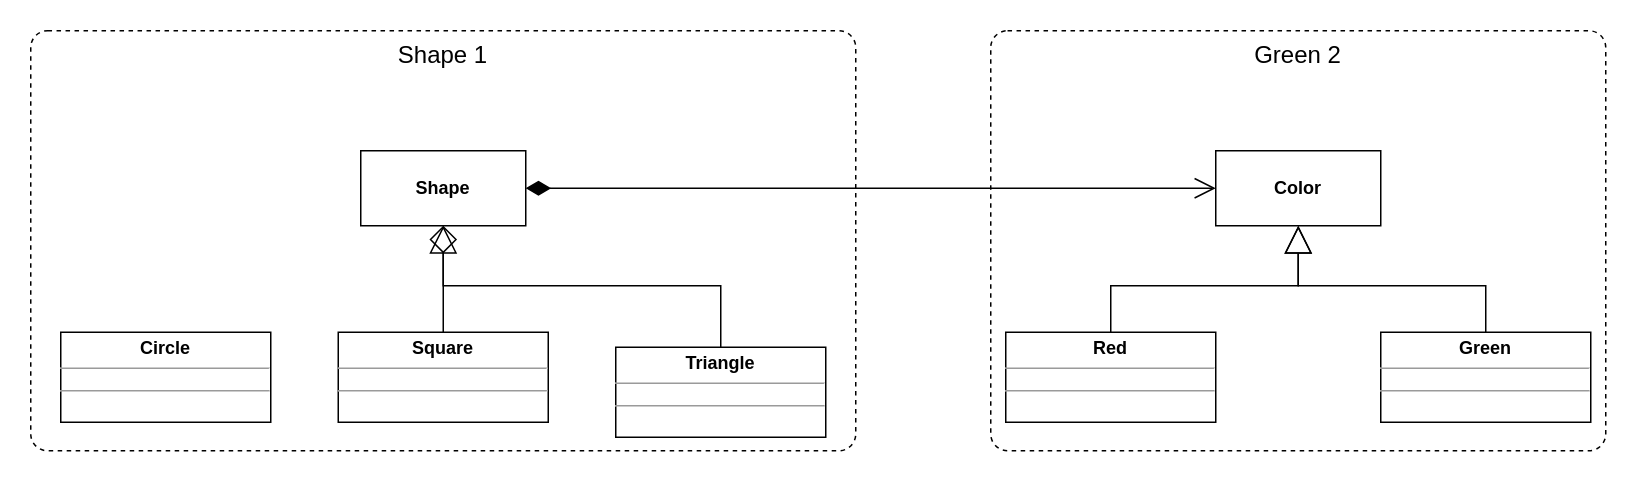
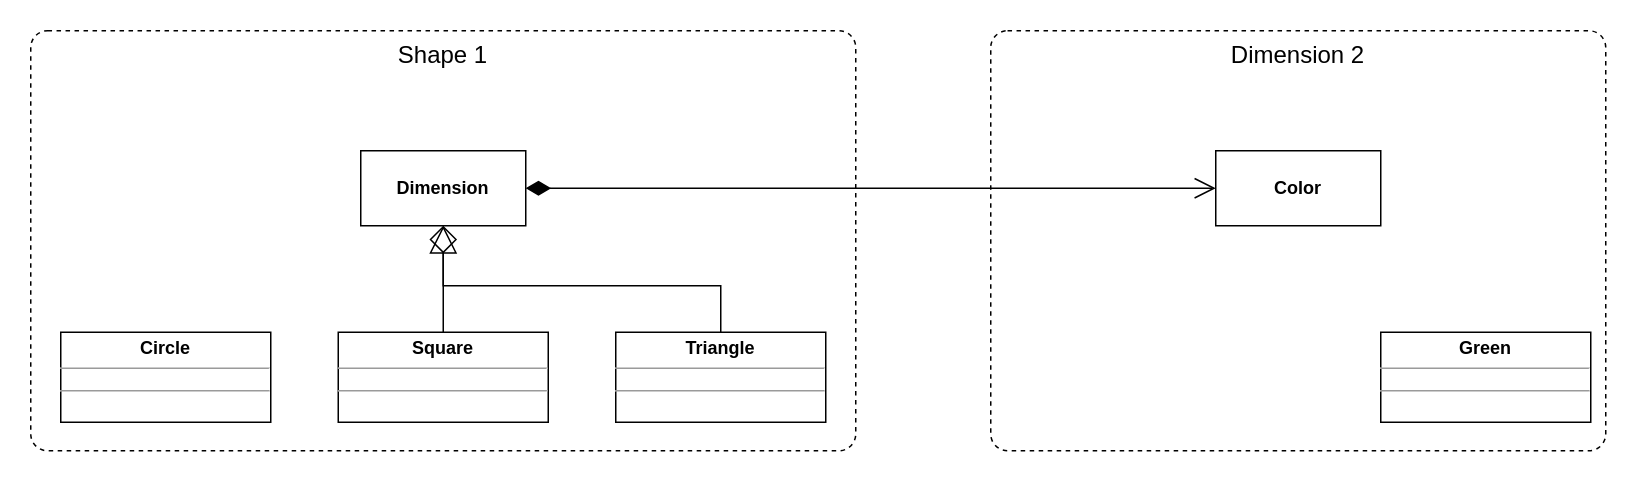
  <mxCell id="0" />
  <mxCell id="1" parent="0" />
- <mxCell id="2" value="Green&amp;nbsp;2" style="rounded=1;whiteSpace=wrap;html=1;verticalAlign=top;fontSize=16;dashed=1;fillColor=none;arcSize=4;" parent="1" vertex="1"><mxGeometry x="660" width="410" height="280" as="geometry" y="20" /></mxCell>
+ <mxCell id="2" value="Dimension&amp;nbsp;2" style="rounded=1;whiteSpace=wrap;html=1;verticalAlign=top;fontSize=16;dashed=1;fillColor=none;arcSize=4;" parent="1" vertex="1"><mxGeometry x="660" width="410" height="280" as="geometry" y="20" /></mxCell>
  <mxCell id="3" value="Shape 1" style="rounded=1;whiteSpace=wrap;html=1;verticalAlign=top;fontSize=16;dashed=1;fillColor=none;arcSize=4;" parent="1" vertex="1"><mxGeometry x="20" width="550" height="280" as="geometry" y="20" /></mxCell>
- <mxCell id="4" value="&lt;b&gt;Shape&lt;/b&gt;" style="html=1;whiteSpace=wrap;" parent="1" vertex="1"><mxGeometry x="240" y="100" width="110" height="50" as="geometry" /></mxCell>
+ <mxCell id="4" value="&lt;b&gt;Dimension&lt;/b&gt;" style="html=1;whiteSpace=wrap;" parent="1" vertex="1"><mxGeometry x="240" y="100" width="110" height="50" as="geometry" /></mxCell>
  <mxCell id="5" value="&lt;p style=&quot;margin:0px;margin-top:4px;text-align:center;&quot;&gt;&lt;b&gt;Circle&lt;/b&gt;&lt;br&gt;&lt;/p&gt;&lt;hr size=&quot;1&quot;&gt;&lt;div style=&quot;height:2px;&quot;&gt;&lt;/div&gt;&lt;hr size=&quot;1&quot;&gt;&lt;div style=&quot;height:2px;&quot;&gt;&lt;/div&gt;" style="verticalAlign=top;align=left;overflow=fill;fontSize=12;fontFamily=Helvetica;html=1;whiteSpace=wrap;" parent="1" vertex="1"><mxGeometry x="40" y="221" width="140" height="60" as="geometry" /></mxCell>
  <mxCell id="6" value="&lt;p style=&quot;margin:0px;margin-top:4px;text-align:center;&quot;&gt;&lt;b&gt;Square&lt;/b&gt;&lt;br&gt;&lt;/p&gt;&lt;hr size=&quot;1&quot;&gt;&lt;div style=&quot;height:2px;&quot;&gt;&lt;/div&gt;&lt;hr size=&quot;1&quot;&gt;&lt;div style=&quot;height:2px;&quot;&gt;&lt;/div&gt;" style="verticalAlign=top;align=left;overflow=fill;fontSize=12;fontFamily=Helvetica;html=1;whiteSpace=wrap;" parent="1" vertex="1"><mxGeometry x="225" y="221" width="140" height="60" as="geometry" /></mxCell>
- <mxCell id="7" value="&lt;p style=&quot;margin:0px;margin-top:4px;text-align:center;&quot;&gt;&lt;b&gt;Triangle&lt;/b&gt;&lt;br&gt;&lt;/p&gt;&lt;hr size=&quot;1&quot;&gt;&lt;div style=&quot;height:2px;&quot;&gt;&lt;/div&gt;&lt;hr size=&quot;1&quot;&gt;&lt;div style=&quot;height:2px;&quot;&gt;&lt;/div&gt;" style="verticalAlign=top;align=left;overflow=fill;fontSize=12;fontFamily=Helvetica;html=1;whiteSpace=wrap;" parent="1" vertex="1"><mxGeometry x="410" y="231" width="140" height="60" as="geometry" /></mxCell>
+ <mxCell id="7" value="&lt;p style=&quot;margin:0px;margin-top:4px;text-align:center;&quot;&gt;&lt;b&gt;Triangle&lt;/b&gt;&lt;br&gt;&lt;/p&gt;&lt;hr size=&quot;1&quot;&gt;&lt;div style=&quot;height:2px;&quot;&gt;&lt;/div&gt;&lt;hr size=&quot;1&quot;&gt;&lt;div style=&quot;height:2px;&quot;&gt;&lt;/div&gt;" style="verticalAlign=top;align=left;overflow=fill;fontSize=12;fontFamily=Helvetica;html=1;whiteSpace=wrap;" parent="1" vertex="1"><mxGeometry x="410" y="221" width="140" height="60" as="geometry" /></mxCell>
  <mxCell id="8" value="" style="endArrow=block;endSize=16;endFill=0;html=1;rounded=0;edgeStyle=orthogonalEdgeStyle;" parent="1" source="7" target="4" edge="1"><mxGeometry width="160" relative="1" as="geometry"><mxPoint x="510" y="150" as="sourcePoint" /><mxPoint x="695" y="79" as="targetPoint" /><Array as="points"><mxPoint x="480" y="190" /><mxPoint x="295" y="190" /></Array><mxPoint as="offset" /></mxGeometry></mxCell>
  <mxCell id="9" value="" style="endArrow=diamond;endSize=16;endFill=0;html=1;rounded=0;" parent="1" source="6" target="4" edge="1"><mxGeometry width="160" relative="1" as="geometry"><mxPoint x="325" y="411" as="sourcePoint" /><mxPoint x="110" y="340" as="targetPoint" /><mxPoint as="offset" /></mxGeometry></mxCell>
  <mxCell id="10" value="&lt;b&gt;Color&lt;/b&gt;" style="html=1;whiteSpace=wrap;" parent="1" vertex="1"><mxGeometry x="810" y="100" width="110" height="50" as="geometry" /></mxCell>
- <mxCell id="11" value="&lt;p style=&quot;margin:0px;margin-top:4px;text-align:center;&quot;&gt;&lt;b&gt;Red&lt;/b&gt;&lt;br&gt;&lt;/p&gt;&lt;hr size=&quot;1&quot;&gt;&lt;div style=&quot;height:2px;&quot;&gt;&lt;/div&gt;&lt;hr size=&quot;1&quot;&gt;&lt;div style=&quot;height:2px;&quot;&gt;&lt;/div&gt;" style="verticalAlign=top;align=left;overflow=fill;fontSize=12;fontFamily=Helvetica;html=1;whiteSpace=wrap;" parent="1" vertex="1"><mxGeometry x="670" y="221" width="140" height="60" as="geometry" /></mxCell>
  <mxCell id="12" value="&lt;p style=&quot;margin:0px;margin-top:4px;text-align:center;&quot;&gt;&lt;b&gt;Green&lt;/b&gt;&lt;br&gt;&lt;/p&gt;&lt;hr size=&quot;1&quot;&gt;&lt;div style=&quot;height:2px;&quot;&gt;&lt;/div&gt;&lt;hr size=&quot;1&quot;&gt;&lt;div style=&quot;height:2px;&quot;&gt;&lt;/div&gt;" style="verticalAlign=top;align=left;overflow=fill;fontSize=12;fontFamily=Helvetica;html=1;whiteSpace=wrap;" parent="1" vertex="1"><mxGeometry x="920" y="221" width="140" height="60" as="geometry" /></mxCell>
- <mxCell id="13" value="" style="endArrow=block;endSize=16;endFill=0;html=1;rounded=0;edgeStyle=orthogonalEdgeStyle;" parent="1" source="11" target="10" edge="1"><mxGeometry width="160" relative="1" as="geometry"><mxPoint x="630" y="160" as="sourcePoint" /><mxPoint x="840" y="180" as="targetPoint" /><Array as="points"><mxPoint x="740" y="190" /><mxPoint x="865" y="190" /></Array><mxPoint as="offset" /></mxGeometry></mxCell>
- <mxCell id="14" value="" style="endArrow=block;endSize=16;endFill=0;html=1;rounded=0;edgeStyle=orthogonalEdgeStyle;" parent="1" source="12" target="10" edge="1"><mxGeometry width="160" relative="1" as="geometry"><mxPoint x="1050" y="180" as="sourcePoint" /><mxPoint x="1265" y="79" as="targetPoint" /><Array as="points"><mxPoint x="990" y="190" /><mxPoint x="865" y="190" /></Array><mxPoint as="offset" /></mxGeometry></mxCell>
  <mxCell id="15" value="" style="endArrow=open;html=1;endSize=12;startArrow=diamondThin;startSize=14;startFill=1;edgeStyle=orthogonalEdgeStyle;align=left;verticalAlign=bottom;rounded=0;" parent="1" source="4" target="10" edge="1"><mxGeometry x="-1" y="3" relative="1" as="geometry"><mxPoint x="570" y="430" as="sourcePoint" /><mxPoint x="730" y="430" as="targetPoint" /></mxGeometry></mxCell>
